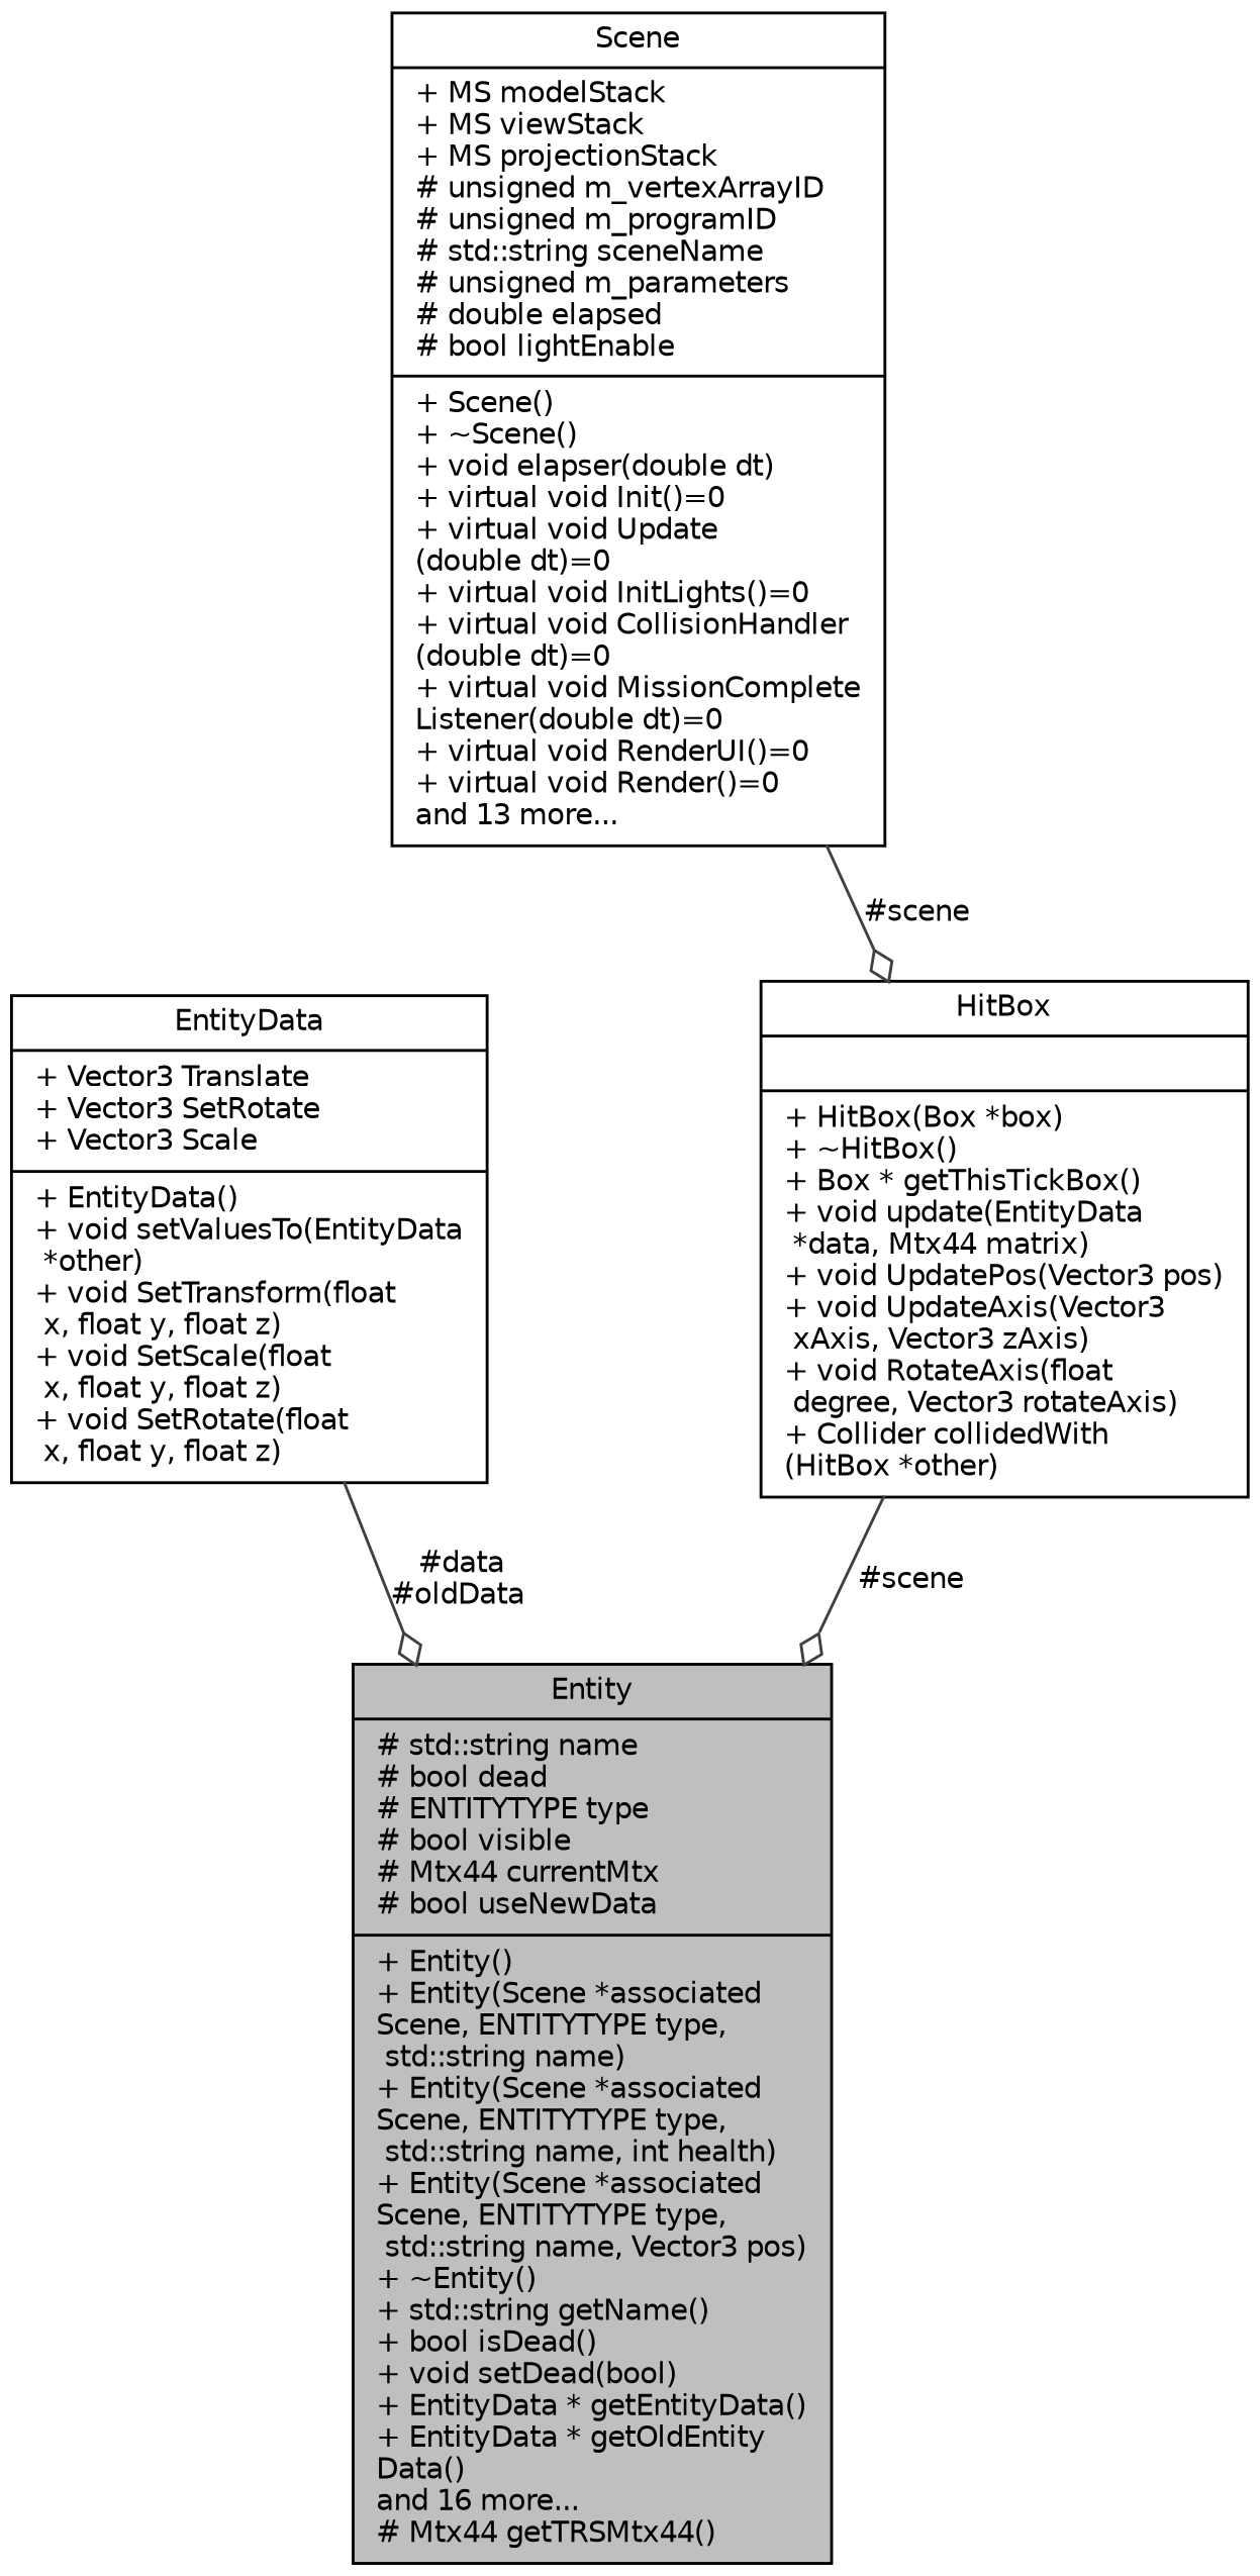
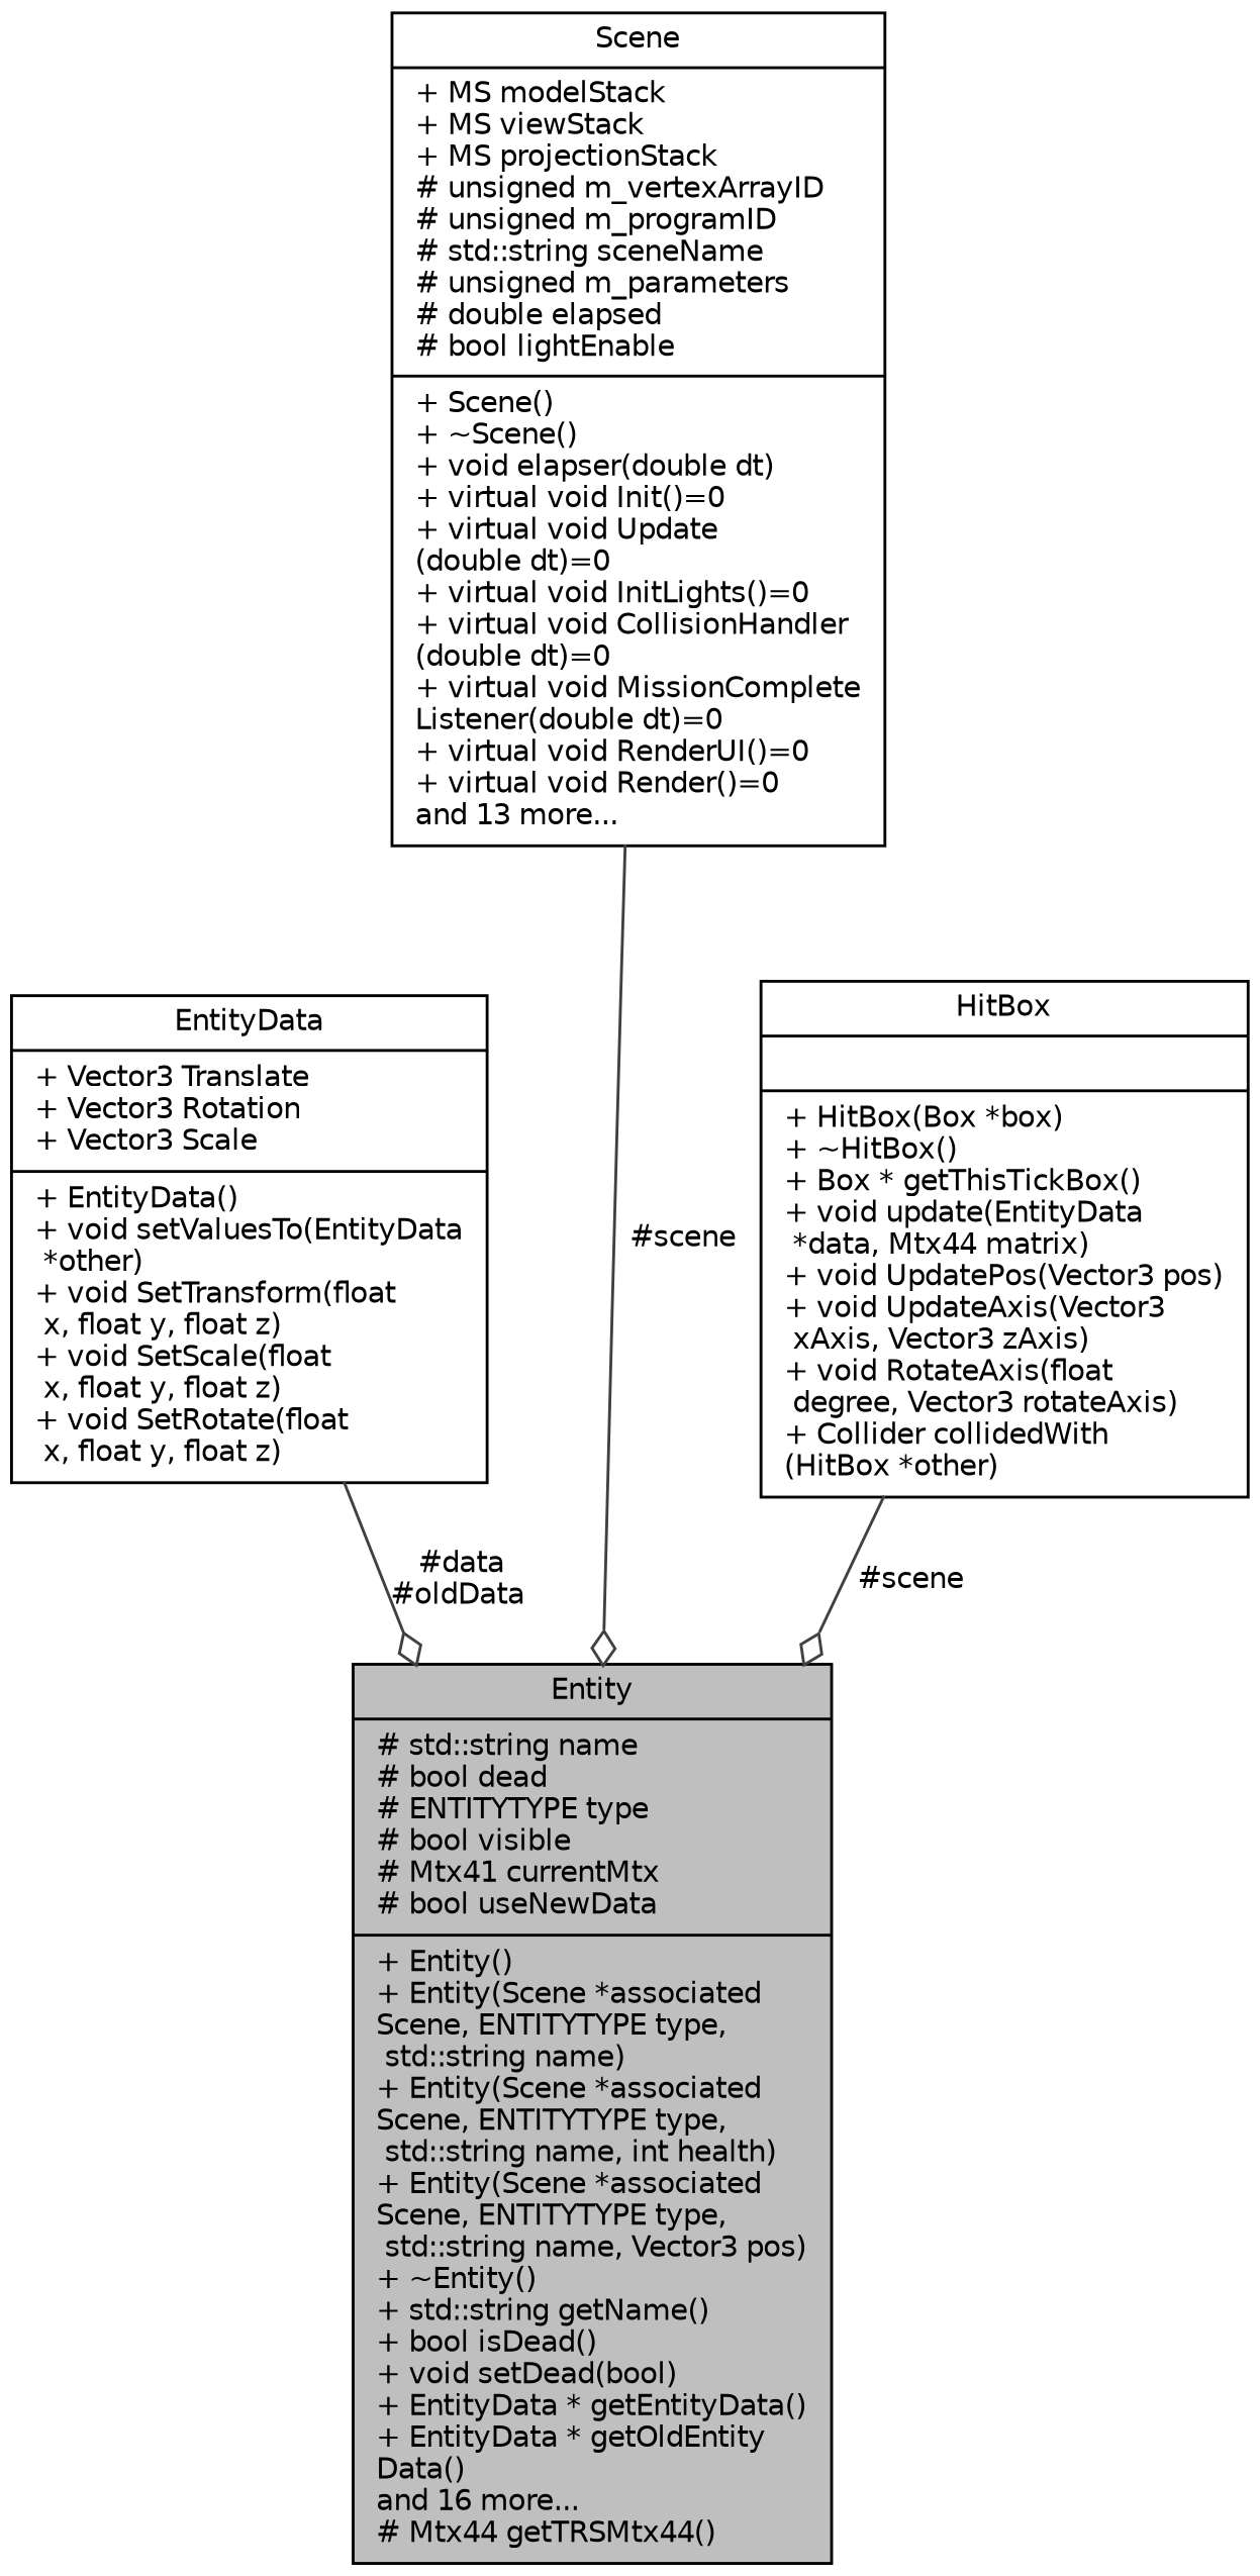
  digraph {
    node [color=black fillcolor=white fontname=Helvetica fontsize=10 shape=record style=filled]
    edge [arrowhead=odiamond color=grey25 fontname=Helvetica fontsize=10 labelfontname=Helvetica labelfontsize=10 style=solid]
-   n1 [fillcolor=grey75 fontcolor=black height=0.2 label="{Entity\n|# std::string name\l# bool dead\l# ENTITYTYPE type\l# bool visible\l# Mtx44 currentMtx\l# bool useNewData\l|+  Entity()\l+  Entity(Scene *associated\lScene, ENTITYTYPE type,\l std::string name)\l+  Entity(Scene *associated\lScene, ENTITYTYPE type,\l std::string name, int health)\l+  Entity(Scene *associated\lScene, ENTITYTYPE type,\l std::string name, Vector3 pos)\l+  ~Entity()\l+ std::string getName()\l+ bool isDead()\l+ void setDead(bool)\l+ EntityData * getEntityData()\l+ EntityData * getOldEntity\lData()\land 16 more...\l# Mtx44 getTRSMtx44()\l}" width=0.4]
-   n2 [height=0.2 label="{EntityData\n|+ Vector3 Translate\l+ Vector3 SetRotate\l+ Vector3 Scale\l|+  EntityData()\l+ void setValuesTo(EntityData\l *other)\l+ void SetTransform(float\l x, float y, float z)\l+ void SetScale(float\l x, float y, float z)\l+ void SetRotate(float\l x, float y, float z)\l}" width=0.4]
+   n1 [fillcolor=grey75 fontcolor=black height=0.2 label="{Entity\n|# std::string name\l# bool dead\l# ENTITYTYPE type\l# bool visible\l# Mtx41 currentMtx\l# bool useNewData\l|+  Entity()\l+  Entity(Scene *associated\lScene, ENTITYTYPE type,\l std::string name)\l+  Entity(Scene *associated\lScene, ENTITYTYPE type,\l std::string name, int health)\l+  Entity(Scene *associated\lScene, ENTITYTYPE type,\l std::string name, Vector3 pos)\l+  ~Entity()\l+ std::string getName()\l+ bool isDead()\l+ void setDead(bool)\l+ EntityData * getEntityData()\l+ EntityData * getOldEntity\lData()\land 16 more...\l# Mtx44 getTRSMtx44()\l}" width=0.4]
+   n2 [height=0.2 label="{EntityData\n|+ Vector3 Translate\l+ Vector3 Rotation\l+ Vector3 Scale\l|+  EntityData()\l+ void setValuesTo(EntityData\l *other)\l+ void SetTransform(float\l x, float y, float z)\l+ void SetScale(float\l x, float y, float z)\l+ void SetRotate(float\l x, float y, float z)\l}" width=0.4]
    n3 [height=0.2 label="{Scene\n|+ MS modelStack\l+ MS viewStack\l+ MS projectionStack\l# unsigned m_vertexArrayID\l# unsigned m_programID\l# std::string sceneName\l# unsigned m_parameters\l# double elapsed\l# bool lightEnable\l|+  Scene()\l+  ~Scene()\l+ void elapser(double dt)\l+ virtual void Init()=0\l+ virtual void Update\l(double dt)=0\l+ virtual void InitLights()=0\l+ virtual void CollisionHandler\l(double dt)=0\l+ virtual void MissionComplete\lListener(double dt)=0\l+ virtual void RenderUI()=0\l+ virtual void Render()=0\land 13 more...\l}" width=0.4]
    n4 [height=0.2 label="{HitBox\n||+  HitBox(Box *box)\l+  ~HitBox()\l+ Box * getThisTickBox()\l+ void update(EntityData\l *data, Mtx44 matrix)\l+ void UpdatePos(Vector3 pos)\l+ void UpdateAxis(Vector3\l xAxis, Vector3 zAxis)\l+ void RotateAxis(float\l degree, Vector3 rotateAxis)\l+ Collider collidedWith\l(HitBox *other)\l}" width=0.4]
    n2 -> n1 [label=" #data\n#oldData"]
-   n3 -> n4 [label=" #scene"]
+   n3 -> n1 [label=" #scene"]
    n4 -> n1 [label=" #scene"]
  }
